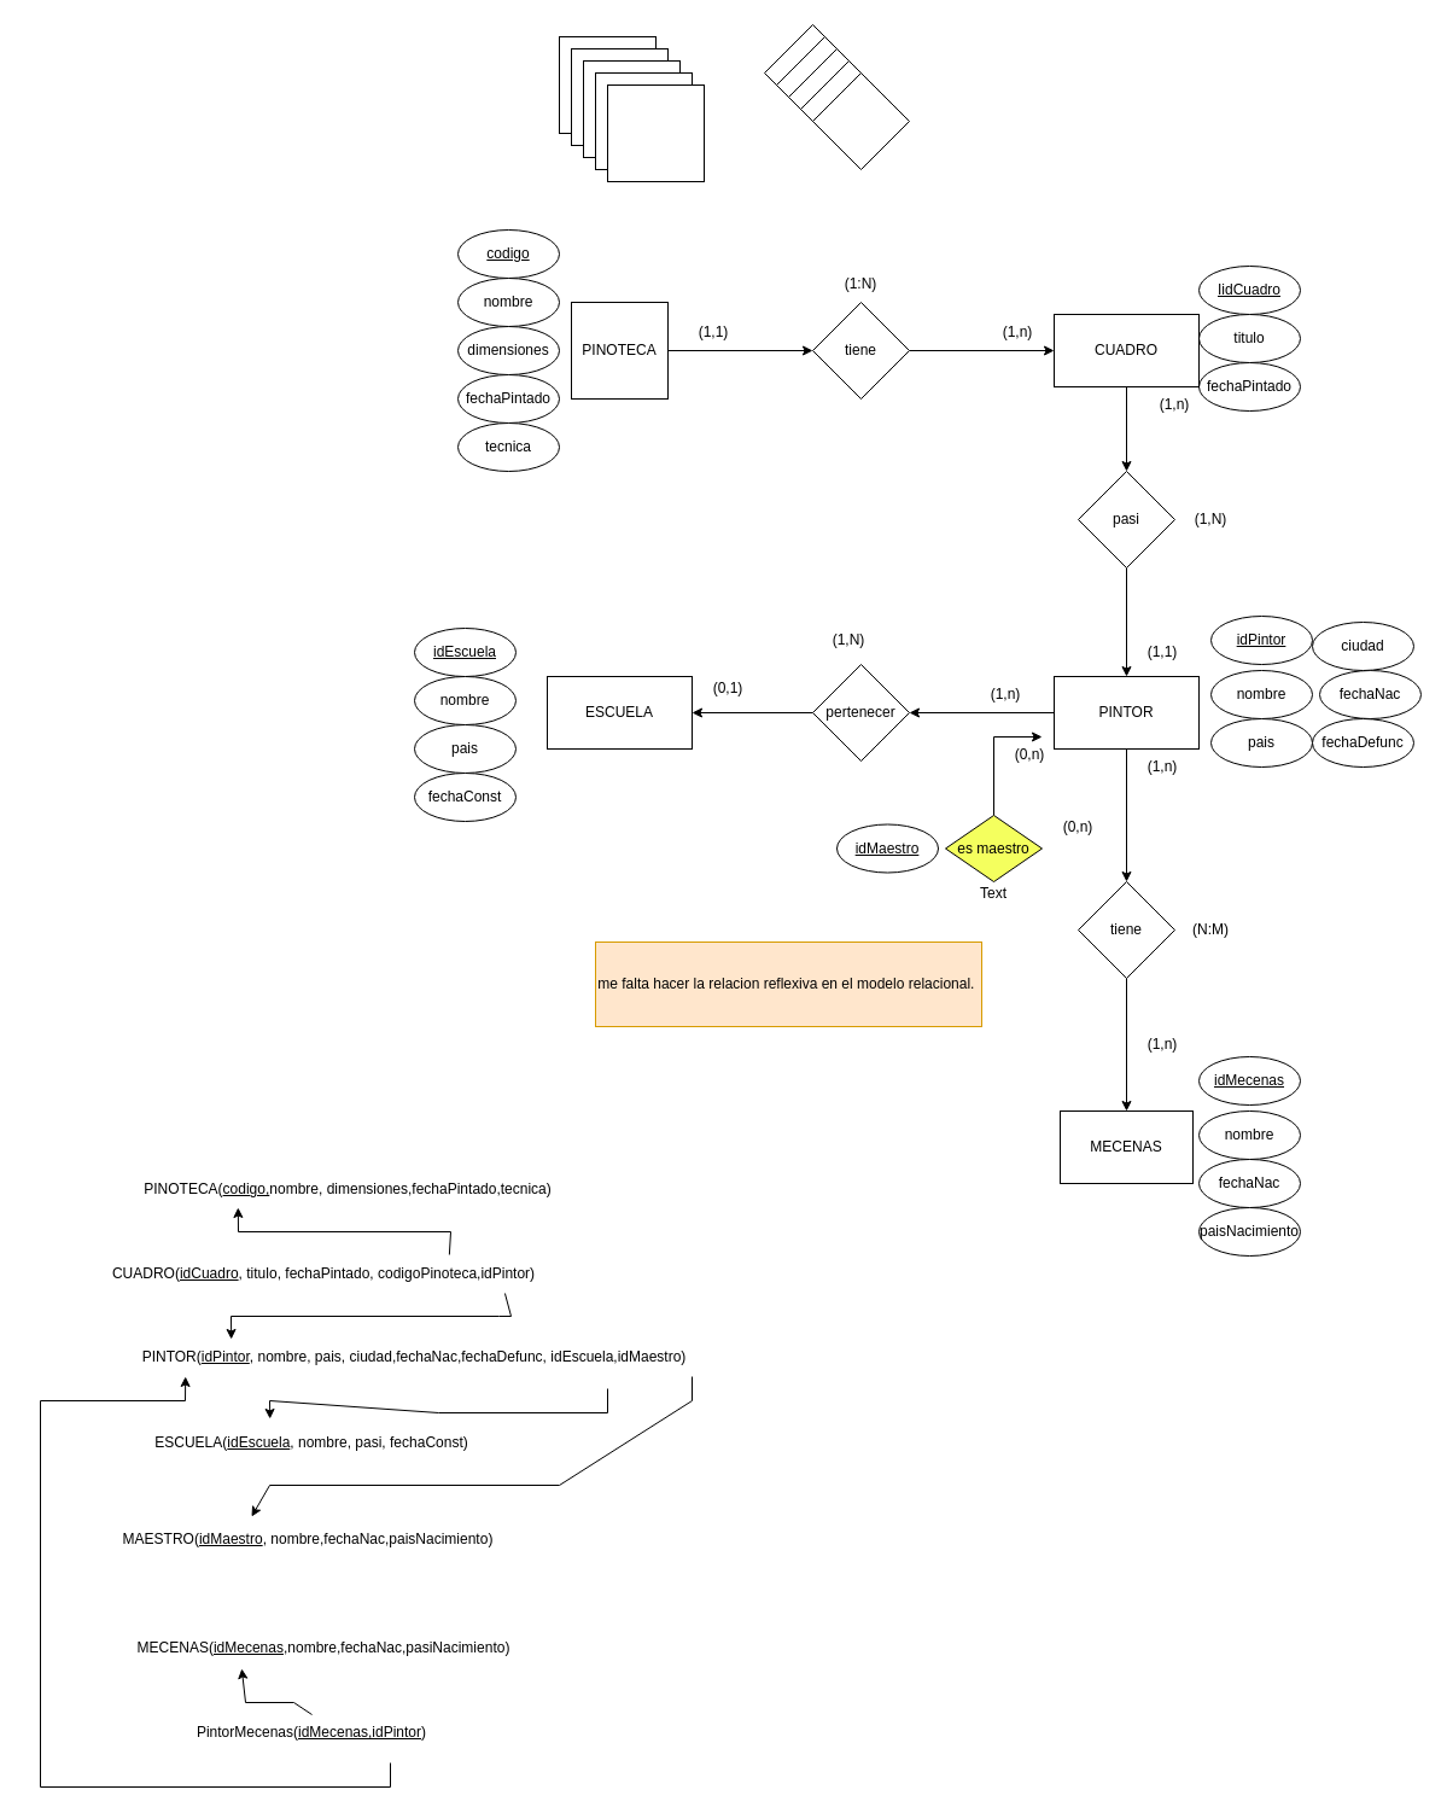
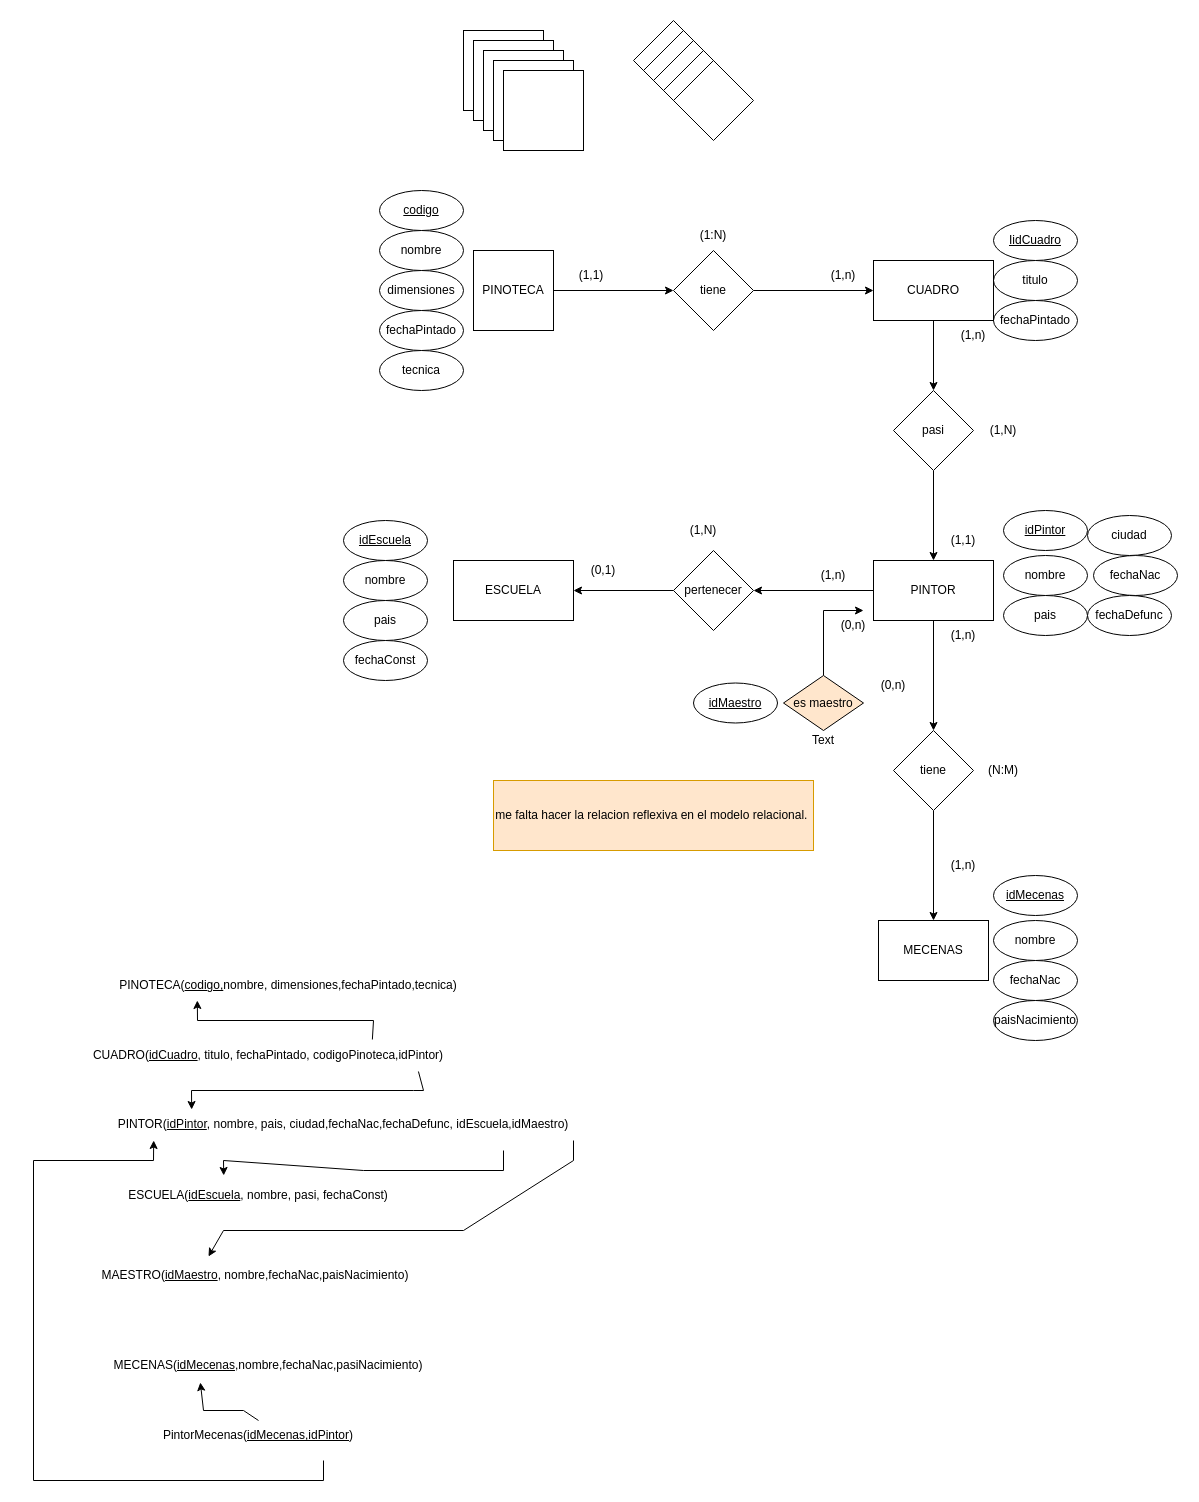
  <mxCell id="0" />
  <mxCell id="1" parent="0" />
  <mxCell id="2" value="" style="whiteSpace=wrap;html=1;aspect=fixed;" parent="1" vertex="1"><mxGeometry x="463" y="30" width="80" height="80" as="geometry" /></mxCell>
  <mxCell id="3" value="" style="whiteSpace=wrap;html=1;aspect=fixed;" parent="1" vertex="1"><mxGeometry x="473" y="40" width="80" height="80" as="geometry" /></mxCell>
  <mxCell id="4" value="" style="whiteSpace=wrap;html=1;aspect=fixed;" parent="1" vertex="1"><mxGeometry x="483" y="50" width="80" height="80" as="geometry" /></mxCell>
  <mxCell id="5" value="" style="whiteSpace=wrap;html=1;aspect=fixed;" parent="1" vertex="1"><mxGeometry x="493" y="60" width="80" height="80" as="geometry" /></mxCell>
  <mxCell id="6" value="" style="whiteSpace=wrap;html=1;aspect=fixed;" parent="1" vertex="1"><mxGeometry x="503" y="70" width="80" height="80" as="geometry" /></mxCell>
  <mxCell id="7" value="" style="edgeStyle=orthogonalEdgeStyle;rounded=0;orthogonalLoop=1;jettySize=auto;html=1;" parent="1" source="8" target="24" edge="1"><mxGeometry relative="1" as="geometry" /></mxCell>
  <mxCell id="8" value="PINOTECA" style="whiteSpace=wrap;html=1;aspect=fixed;" parent="1" vertex="1"><mxGeometry x="473" y="250" width="80" height="80" as="geometry" /></mxCell>
  <mxCell id="9" value="" style="rhombus;whiteSpace=wrap;html=1;" parent="1" vertex="1"><mxGeometry x="633" y="20" width="80" height="80" as="geometry" /></mxCell>
  <mxCell id="10" value="" style="rhombus;whiteSpace=wrap;html=1;" parent="1" vertex="1"><mxGeometry x="643" y="30" width="80" height="80" as="geometry" /></mxCell>
  <mxCell id="11" value="" style="rhombus;whiteSpace=wrap;html=1;" parent="1" vertex="1"><mxGeometry x="653" y="40" width="80" height="80" as="geometry" /></mxCell>
  <mxCell id="12" value="" style="rhombus;whiteSpace=wrap;html=1;" parent="1" vertex="1"><mxGeometry x="663" y="50" width="80" height="80" as="geometry" /></mxCell>
  <mxCell id="13" value="" style="rhombus;whiteSpace=wrap;html=1;" parent="1" vertex="1"><mxGeometry x="673" y="60" width="80" height="80" as="geometry" /></mxCell>
  <mxCell id="14" value="" style="edgeStyle=orthogonalEdgeStyle;rounded=0;orthogonalLoop=1;jettySize=auto;html=1;exitX=0.5;exitY=0;exitDx=0;exitDy=0;" edge="1" parent="1" source="15"><mxGeometry relative="1" as="geometry"><mxPoint x="863" y="610" as="targetPoint" /><Array as="points"><mxPoint x="823" y="610" /></Array></mxGeometry></mxCell>
- <mxCell id="15" value="es maestro" style="rhombus;whiteSpace=wrap;html=1;fillColor=#F4FF5E;" parent="1" vertex="1"><mxGeometry x="783" y="675" width="80" height="55" as="geometry" /></mxCell>
+ <mxCell id="15" value="es maestro" style="rhombus;whiteSpace=wrap;html=1;fillColor=#ffe6cc;" parent="1" vertex="1"><mxGeometry x="783" y="675" width="80" height="55" as="geometry" /></mxCell>
  <mxCell id="16" value="fechaPintado" style="ellipse;whiteSpace=wrap;html=1;" parent="1" vertex="1"><mxGeometry x="993" y="300" width="84" height="40" as="geometry" /></mxCell>
  <mxCell id="17" value="titulo" style="ellipse;whiteSpace=wrap;html=1;" parent="1" vertex="1"><mxGeometry x="993" y="260" width="84" height="40" as="geometry" /></mxCell>
  <mxCell id="18" value="tecnica" style="ellipse;whiteSpace=wrap;html=1;" parent="1" vertex="1"><mxGeometry x="379" y="350" width="84" height="40" as="geometry" /></mxCell>
  <mxCell id="19" value="fechaPintado" style="ellipse;whiteSpace=wrap;html=1;" parent="1" vertex="1"><mxGeometry x="379" y="310" width="84" height="40" as="geometry" /></mxCell>
  <mxCell id="20" value="dimensiones" style="ellipse;whiteSpace=wrap;html=1;" parent="1" vertex="1"><mxGeometry x="379" y="270" width="84" height="40" as="geometry" /></mxCell>
  <mxCell id="21" value="nombre" style="ellipse;whiteSpace=wrap;html=1;" parent="1" vertex="1"><mxGeometry x="379" y="230" width="84" height="40" as="geometry" /></mxCell>
  <mxCell id="22" value="&lt;u&gt;codigo&lt;/u&gt;" style="ellipse;whiteSpace=wrap;html=1;" parent="1" vertex="1"><mxGeometry x="379" y="190" width="84" height="40" as="geometry" /></mxCell>
  <mxCell id="23" value="" style="edgeStyle=orthogonalEdgeStyle;rounded=0;orthogonalLoop=1;jettySize=auto;html=1;" parent="1" source="24" target="26" edge="1"><mxGeometry relative="1" as="geometry" /></mxCell>
  <mxCell id="24" value="tiene" style="rhombus;whiteSpace=wrap;html=1;" parent="1" vertex="1"><mxGeometry x="673" y="250" width="80" height="80" as="geometry" /></mxCell>
  <mxCell id="25" value="" style="edgeStyle=orthogonalEdgeStyle;rounded=0;orthogonalLoop=1;jettySize=auto;html=1;" parent="1" source="26" target="33" edge="1"><mxGeometry relative="1" as="geometry" /></mxCell>
  <mxCell id="26" value="CUADRO" style="whiteSpace=wrap;html=1;" parent="1" vertex="1"><mxGeometry x="873" y="260" width="120" height="60" as="geometry" /></mxCell>
  <mxCell id="27" value="&lt;u&gt;IidCuadro&lt;/u&gt;" style="ellipse;whiteSpace=wrap;html=1;" parent="1" vertex="1"><mxGeometry x="993" y="220" width="84" height="40" as="geometry" /></mxCell>
  <mxCell id="28" value="fechaNac" style="ellipse;whiteSpace=wrap;html=1;" parent="1" vertex="1"><mxGeometry x="1093" y="555" width="84" height="40" as="geometry" /></mxCell>
  <mxCell id="29" value="ciudad" style="ellipse;whiteSpace=wrap;html=1;" parent="1" vertex="1"><mxGeometry x="1087" y="515" width="84" height="40" as="geometry" /></mxCell>
  <mxCell id="30" value="pais" style="ellipse;whiteSpace=wrap;html=1;" parent="1" vertex="1"><mxGeometry x="1003" y="595" width="84" height="40" as="geometry" /></mxCell>
  <mxCell id="31" value="&lt;u&gt;idPintor&lt;/u&gt;" style="ellipse;whiteSpace=wrap;html=1;" parent="1" vertex="1"><mxGeometry x="1003" y="510" width="84" height="40" as="geometry" /></mxCell>
  <mxCell id="32" value="" style="edgeStyle=orthogonalEdgeStyle;rounded=0;orthogonalLoop=1;jettySize=auto;html=1;" parent="1" source="33" target="36" edge="1"><mxGeometry relative="1" as="geometry" /></mxCell>
  <mxCell id="33" value="pasi" style="rhombus;whiteSpace=wrap;html=1;" parent="1" vertex="1"><mxGeometry x="893" y="390" width="80" height="80" as="geometry" /></mxCell>
  <mxCell id="34" value="" style="edgeStyle=orthogonalEdgeStyle;rounded=0;orthogonalLoop=1;jettySize=auto;html=1;" parent="1" source="36" target="40" edge="1"><mxGeometry relative="1" as="geometry" /></mxCell>
  <mxCell id="35" value="" style="edgeStyle=orthogonalEdgeStyle;rounded=0;orthogonalLoop=1;jettySize=auto;html=1;" parent="1" source="36" target="45" edge="1"><mxGeometry relative="1" as="geometry" /></mxCell>
  <mxCell id="36" value="PINTOR" style="whiteSpace=wrap;html=1;" parent="1" vertex="1"><mxGeometry x="873" y="560" width="120" height="60" as="geometry" /></mxCell>
  <mxCell id="37" value="nombre" style="ellipse;whiteSpace=wrap;html=1;" parent="1" vertex="1"><mxGeometry x="1003" y="555" width="84" height="40" as="geometry" /></mxCell>
  <mxCell id="38" value="fechaDefunc" style="ellipse;whiteSpace=wrap;html=1;" parent="1" vertex="1"><mxGeometry x="1087" y="595" width="84" height="40" as="geometry" /></mxCell>
  <mxCell id="39" value="" style="edgeStyle=orthogonalEdgeStyle;rounded=0;orthogonalLoop=1;jettySize=auto;html=1;" parent="1" source="40" target="65" edge="1"><mxGeometry relative="1" as="geometry" /></mxCell>
  <mxCell id="40" value="tiene" style="rhombus;whiteSpace=wrap;html=1;" parent="1" vertex="1"><mxGeometry x="893" y="730" width="80" height="80" as="geometry" /></mxCell>
  <mxCell id="41" value="(1,n)" style="text;html=1;strokeColor=none;fillColor=none;align=center;verticalAlign=middle;whiteSpace=wrap;rounded=0;" parent="1" vertex="1"><mxGeometry x="943" y="320" width="60" height="30" as="geometry" /></mxCell>
  <mxCell id="42" value="(1,N)" style="text;html=1;strokeColor=none;fillColor=none;align=center;verticalAlign=middle;whiteSpace=wrap;rounded=0;" parent="1" vertex="1"><mxGeometry x="973" y="415" width="60" height="30" as="geometry" /></mxCell>
  <mxCell id="43" value="(1,1)" style="text;html=1;strokeColor=none;fillColor=none;align=center;verticalAlign=middle;whiteSpace=wrap;rounded=0;" parent="1" vertex="1"><mxGeometry x="933" y="525" width="60" height="30" as="geometry" /></mxCell>
  <mxCell id="44" value="" style="edgeStyle=orthogonalEdgeStyle;rounded=0;orthogonalLoop=1;jettySize=auto;html=1;" parent="1" source="45" target="46" edge="1"><mxGeometry relative="1" as="geometry" /></mxCell>
  <mxCell id="45" value="pertenecer" style="rhombus;whiteSpace=wrap;html=1;" parent="1" vertex="1"><mxGeometry x="673" y="550" width="80" height="80" as="geometry" /></mxCell>
  <mxCell id="46" value="ESCUELA" style="whiteSpace=wrap;html=1;" parent="1" vertex="1"><mxGeometry x="453" y="560" width="120" height="60" as="geometry" /></mxCell>
  <mxCell id="47" value="(0,1)" style="text;html=1;strokeColor=none;fillColor=none;align=center;verticalAlign=middle;whiteSpace=wrap;rounded=0;" parent="1" vertex="1"><mxGeometry x="573" y="555" width="60" height="30" as="geometry" /></mxCell>
  <mxCell id="48" value="fechaConst" style="ellipse;whiteSpace=wrap;html=1;" parent="1" vertex="1"><mxGeometry x="343" y="640" width="84" height="40" as="geometry" /></mxCell>
  <mxCell id="49" value="pais" style="ellipse;whiteSpace=wrap;html=1;" parent="1" vertex="1"><mxGeometry x="343" y="600" width="84" height="40" as="geometry" /></mxCell>
  <mxCell id="50" value="&lt;u&gt;idEscuela&lt;/u&gt;" style="ellipse;whiteSpace=wrap;html=1;" parent="1" vertex="1"><mxGeometry x="343" y="520" width="84" height="40" as="geometry" /></mxCell>
  <mxCell id="51" value="nombre" style="ellipse;whiteSpace=wrap;html=1;" parent="1" vertex="1"><mxGeometry x="343" y="560" width="84" height="40" as="geometry" /></mxCell>
  <mxCell id="52" value="(1,n)" style="text;html=1;strokeColor=none;fillColor=none;align=center;verticalAlign=middle;whiteSpace=wrap;rounded=0;" parent="1" vertex="1"><mxGeometry x="803" y="560" width="60" height="30" as="geometry" /></mxCell>
  <mxCell id="53" value="(1,N)" style="text;html=1;strokeColor=none;fillColor=none;align=center;verticalAlign=middle;whiteSpace=wrap;rounded=0;" parent="1" vertex="1"><mxGeometry x="673" y="515" width="60" height="30" as="geometry" /></mxCell>
  <mxCell id="54" value="(1,n)" style="text;html=1;strokeColor=none;fillColor=none;align=center;verticalAlign=middle;whiteSpace=wrap;rounded=0;" parent="1" vertex="1"><mxGeometry x="933" y="850" width="60" height="30" as="geometry" /></mxCell>
  <mxCell id="55" value="fechaNac" style="ellipse;whiteSpace=wrap;html=1;" parent="1" vertex="1"><mxGeometry x="993" y="960" width="84" height="40" as="geometry" /></mxCell>
  <mxCell id="56" value="&lt;u&gt;idMecenas&lt;/u&gt;" style="ellipse;whiteSpace=wrap;html=1;" parent="1" vertex="1"><mxGeometry x="993" y="875" width="84" height="40" as="geometry" /></mxCell>
  <mxCell id="57" value="nombre" style="ellipse;whiteSpace=wrap;html=1;" parent="1" vertex="1"><mxGeometry x="993" y="920" width="84" height="40" as="geometry" /></mxCell>
  <mxCell id="58" value="paisNacimiento" style="ellipse;whiteSpace=wrap;html=1;" parent="1" vertex="1"><mxGeometry x="993" y="1000" width="84" height="40" as="geometry" /></mxCell>
  <mxCell id="59" value="(1,n)" style="text;html=1;strokeColor=none;fillColor=none;align=center;verticalAlign=middle;whiteSpace=wrap;rounded=0;" parent="1" vertex="1"><mxGeometry x="933" y="620" width="60" height="30" as="geometry" /></mxCell>
  <mxCell id="60" value="(N:M)" style="text;html=1;strokeColor=none;fillColor=none;align=center;verticalAlign=middle;whiteSpace=wrap;rounded=0;" parent="1" vertex="1"><mxGeometry x="973" y="755" width="60" height="30" as="geometry" /></mxCell>
  <mxCell id="61" value="(1,n)" style="text;html=1;strokeColor=none;fillColor=none;align=center;verticalAlign=middle;whiteSpace=wrap;rounded=0;" parent="1" vertex="1"><mxGeometry x="813" y="260" width="60" height="30" as="geometry" /></mxCell>
  <mxCell id="62" value="(1,1)" style="text;html=1;strokeColor=none;fillColor=none;align=center;verticalAlign=middle;whiteSpace=wrap;rounded=0;" parent="1" vertex="1"><mxGeometry x="561" y="260" width="60" height="30" as="geometry" /></mxCell>
  <mxCell id="63" value="(1:N)" style="text;html=1;strokeColor=none;fillColor=none;align=center;verticalAlign=middle;whiteSpace=wrap;rounded=0;" parent="1" vertex="1"><mxGeometry x="683" y="220" width="60" height="30" as="geometry" /></mxCell>
  <mxCell id="64" value="CUADRO(&lt;u&gt;idCuadro&lt;/u&gt;, titulo, fechaPintado, codigoPinoteca,idPintor)" style="text;html=1;strokeColor=none;fillColor=none;align=center;verticalAlign=middle;whiteSpace=wrap;rounded=0;" parent="1" vertex="1"><mxGeometry x="33" y="1040" width="470" height="30" as="geometry" /></mxCell>
  <mxCell id="65" value="MECENAS" style="whiteSpace=wrap;html=1;" parent="1" vertex="1"><mxGeometry x="878" y="920" width="110" height="60" as="geometry" /></mxCell>
  <mxCell id="66" value="" style="endArrow=classic;html=1;rounded=0;entryX=0.135;entryY=1.033;entryDx=0;entryDy=0;entryPerimeter=0;" parent="1" target="70" edge="1"><mxGeometry width="50" height="50" relative="1" as="geometry"><mxPoint x="323" y="1460" as="sourcePoint" /><mxPoint x="33" y="1150" as="targetPoint" /><Array as="points"><mxPoint x="323" y="1480" /><mxPoint x="33" y="1480" /><mxPoint x="33" y="1160" /><mxPoint x="153" y="1160" /></Array></mxGeometry></mxCell>
  <mxCell id="67" value="" style="endArrow=classic;html=1;rounded=0;entryX=0.426;entryY=-0.167;entryDx=0;entryDy=0;entryPerimeter=0;" parent="1" target="73" edge="1"><mxGeometry width="50" height="50" relative="1" as="geometry"><mxPoint x="503" y="1150" as="sourcePoint" /><mxPoint x="233" y="1170" as="targetPoint" /><Array as="points"><mxPoint x="503" y="1170" /><mxPoint x="363" y="1170" /><mxPoint x="223" y="1160" /></Array></mxGeometry></mxCell>
  <mxCell id="68" value="" style="endArrow=classic;html=1;rounded=0;" parent="1" source="72" edge="1"><mxGeometry width="50" height="50" relative="1" as="geometry"><mxPoint x="43" y="1020" as="sourcePoint" /><mxPoint x="93" y="970" as="targetPoint" /></mxGeometry></mxCell>
  <mxCell id="69" value="" style="endArrow=classic;html=1;rounded=0;exitX=0.721;exitY=-0.033;exitDx=0;exitDy=0;exitPerimeter=0;entryX=0.306;entryY=1;entryDx=0;entryDy=0;entryPerimeter=0;" parent="1" source="64" target="72" edge="1"><mxGeometry width="50" height="50" relative="1" as="geometry"><mxPoint x="53" y="1030" as="sourcePoint" /><mxPoint x="103" y="980" as="targetPoint" /><Array as="points"><mxPoint x="373" y="1020" /><mxPoint x="197" y="1020" /></Array></mxGeometry></mxCell>
  <mxCell id="70" value="PINTOR(&lt;u&gt;idPintor&lt;/u&gt;, nombre, pais, ciudad,fechaNac,fechaDefunc, idEscuela,idMaestro)" style="text;html=1;strokeColor=none;fillColor=none;align=center;verticalAlign=middle;whiteSpace=wrap;rounded=0;" parent="1" vertex="1"><mxGeometry x="83" y="1109" width="520" height="30" as="geometry" /></mxCell>
  <mxCell id="71" value="" style="endArrow=classic;html=1;rounded=0;exitX=0.819;exitY=1.033;exitDx=0;exitDy=0;exitPerimeter=0;entryX=0.208;entryY=0;entryDx=0;entryDy=0;entryPerimeter=0;" parent="1" source="64" target="70" edge="1"><mxGeometry width="50" height="50" relative="1" as="geometry"><mxPoint x="613" y="1089" as="sourcePoint" /><mxPoint x="173" y="1090" as="targetPoint" /><Array as="points"><mxPoint x="423" y="1090" /><mxPoint x="413" y="1090" /><mxPoint x="191" y="1090" /></Array></mxGeometry></mxCell>
  <mxCell id="72" value="PINOTECA(&lt;u&gt;codigo,&lt;/u&gt;nombre, dimensiones,fechaPintado,tecnica)" style="text;html=1;strokeColor=none;fillColor=none;align=center;verticalAlign=middle;whiteSpace=wrap;rounded=0;" parent="1" vertex="1"><mxGeometry x="53" y="970" width="470" height="30" as="geometry" /></mxCell>
  <mxCell id="73" value="ESCUELA(&lt;u&gt;idEscuela&lt;/u&gt;, nombre, pasi, fechaConst)" style="text;html=1;strokeColor=none;fillColor=none;align=center;verticalAlign=middle;whiteSpace=wrap;rounded=0;" parent="1" vertex="1"><mxGeometry x="23" y="1180" width="470" height="30" as="geometry" /></mxCell>
  <mxCell id="74" value="MAESTRO(&lt;u&gt;idMaestro&lt;/u&gt;, nombre,fechaNac,paisNacimiento)" style="text;html=1;strokeColor=none;fillColor=none;align=center;verticalAlign=middle;whiteSpace=wrap;rounded=0;" parent="1" vertex="1"><mxGeometry x="20" y="1260" width="470" height="30" as="geometry" /></mxCell>
  <mxCell id="75" value="" style="endArrow=classic;html=1;rounded=0;entryX=0.4;entryY=-0.133;entryDx=0;entryDy=0;entryPerimeter=0;" parent="1" target="74" edge="1"><mxGeometry width="50" height="50" relative="1" as="geometry"><mxPoint x="573" y="1140" as="sourcePoint" /><mxPoint x="293" y="1165" as="targetPoint" /><Array as="points"><mxPoint x="573" y="1160" /><mxPoint x="463" y="1230" /><mxPoint x="223" y="1230" /></Array></mxGeometry></mxCell>
  <mxCell id="76" value="MECENAS(&lt;u&gt;idMecenas&lt;/u&gt;,nombre,fechaNac,pasiNacimiento)" style="text;html=1;strokeColor=none;fillColor=none;align=center;verticalAlign=middle;whiteSpace=wrap;rounded=0;" parent="1" vertex="1"><mxGeometry x="33" y="1350" width="470" height="30" as="geometry" /></mxCell>
  <mxCell id="77" value="" style="endArrow=classic;html=1;rounded=0;entryX=0.355;entryY=1.067;entryDx=0;entryDy=0;entryPerimeter=0;exitX=0.5;exitY=0;exitDx=0;exitDy=0;" parent="1" source="78" target="76" edge="1"><mxGeometry width="50" height="50" relative="1" as="geometry"><mxPoint x="268" y="1410" as="sourcePoint" /><mxPoint x="583" y="1310" as="targetPoint" /><Array as="points"><mxPoint x="243" y="1410" /><mxPoint x="203" y="1410" /></Array></mxGeometry></mxCell>
  <mxCell id="78" value="PintorMecenas(&lt;u&gt;idMecenas,idPintor&lt;/u&gt;)" style="text;html=1;strokeColor=none;fillColor=none;align=center;verticalAlign=middle;whiteSpace=wrap;rounded=0;" parent="1" vertex="1"><mxGeometry x="23" y="1420" width="470" height="30" as="geometry" /></mxCell>
  <mxCell id="79" value="(0,n)" style="text;html=1;strokeColor=none;fillColor=none;align=center;verticalAlign=middle;whiteSpace=wrap;rounded=0;" vertex="1" parent="1"><mxGeometry x="863" y="670" width="60" height="30" as="geometry" /></mxCell>
  <mxCell id="80" value="(0,n)" style="text;html=1;strokeColor=none;fillColor=none;align=center;verticalAlign=middle;whiteSpace=wrap;rounded=0;" vertex="1" parent="1"><mxGeometry x="823" y="610" width="60" height="30" as="geometry" /></mxCell>
  <mxCell id="81" value="Text" style="text;html=1;strokeColor=none;fillColor=none;align=center;verticalAlign=middle;whiteSpace=wrap;rounded=0;" vertex="1" parent="1"><mxGeometry x="793" y="725" width="60" height="30" as="geometry" /></mxCell>
  <mxCell id="82" value="&lt;u&gt;idMaestro&lt;/u&gt;" style="ellipse;whiteSpace=wrap;html=1;" vertex="1" parent="1"><mxGeometry x="693" y="682.5" width="84" height="40" as="geometry" /></mxCell>
  <mxCell id="83" value="me falta hacer la relacion reflexiva en el modelo relacional.&amp;nbsp;" style="text;html=1;strokeColor=#d79b00;fillColor=#ffe6cc;align=center;verticalAlign=middle;whiteSpace=wrap;rounded=0;" vertex="1" parent="1"><mxGeometry x="493" y="780" width="320" height="70" as="geometry" /></mxCell>
